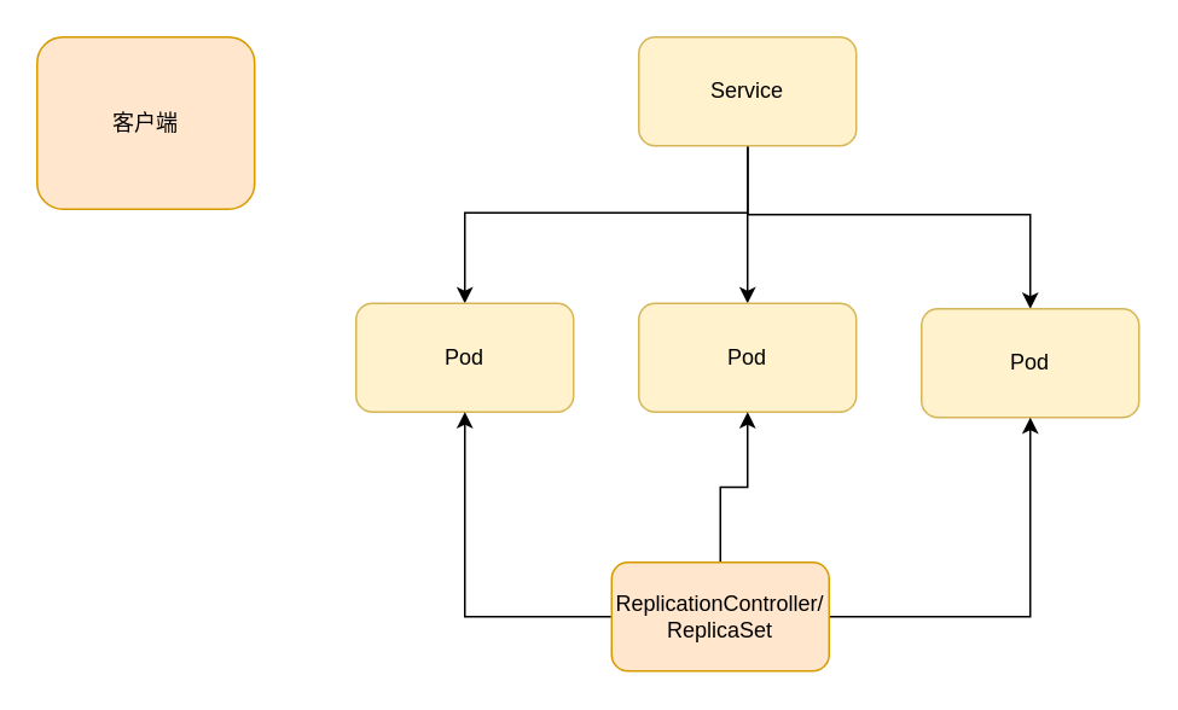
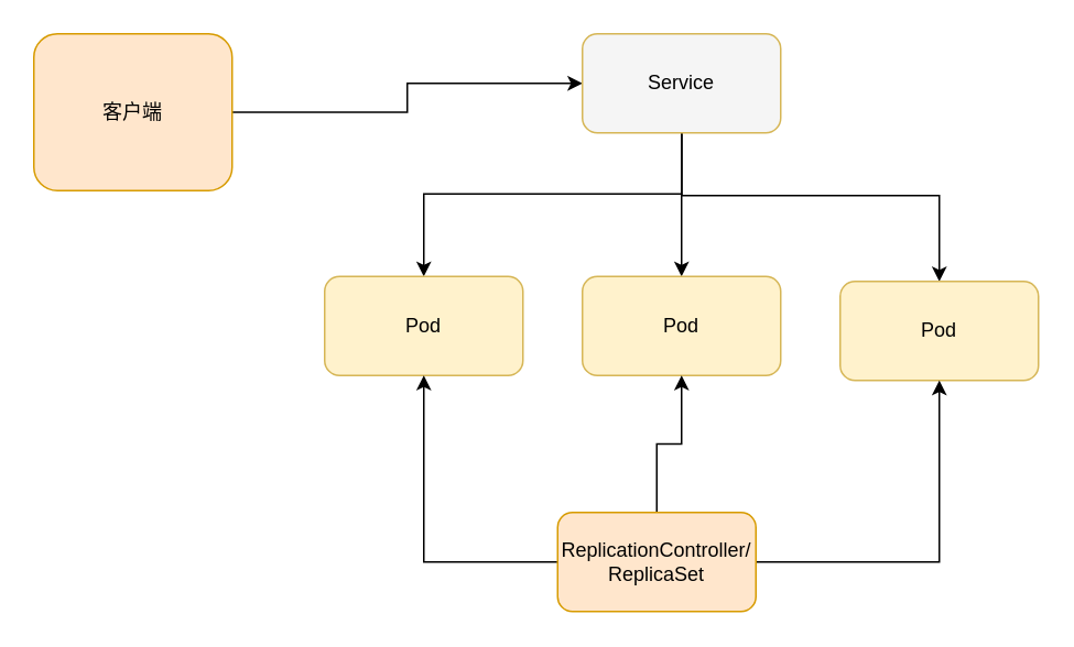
  <mxCell id="0" />
  <mxCell id="1" parent="0" />
+ <mxCell id="2" style="edgeStyle=orthogonalEdgeStyle;rounded=0;orthogonalLoop=1;jettySize=auto;html=1;entryX=0;entryY=0.5;entryDx=0;entryDy=0;" edge="1" parent="1" source="3" target="7"><mxGeometry relative="1" as="geometry" /></mxCell>
  <mxCell id="3" value="客户端" style="rounded=1;whiteSpace=wrap;html=1;fillColor=#ffe6cc;strokeColor=#d79b00;" vertex="1" parent="1"><mxGeometry x="20" y="20" width="120" height="95" as="geometry" /></mxCell>
  <mxCell id="4" style="edgeStyle=orthogonalEdgeStyle;rounded=0;orthogonalLoop=1;jettySize=auto;html=1;entryX=0.5;entryY=0;entryDx=0;entryDy=0;" edge="1" parent="1" source="7" target="8"><mxGeometry relative="1" as="geometry"><mxPoint x="412" y="119.2" as="targetPoint" /><Array as="points"><mxPoint x="412" y="117" /><mxPoint x="256" y="117" /></Array></mxGeometry></mxCell>
  <mxCell id="5" style="edgeStyle=orthogonalEdgeStyle;rounded=0;orthogonalLoop=1;jettySize=auto;html=1;entryX=0.5;entryY=0;entryDx=0;entryDy=0;" edge="1" parent="1" source="7" target="9"><mxGeometry relative="1" as="geometry" /></mxCell>
  <mxCell id="6" style="edgeStyle=orthogonalEdgeStyle;rounded=0;orthogonalLoop=1;jettySize=auto;html=1;" edge="1" parent="1" source="7" target="10"><mxGeometry relative="1" as="geometry"><Array as="points"><mxPoint x="412" y="118" /><mxPoint x="568" y="118" /></Array></mxGeometry></mxCell>
- <mxCell id="7" value="Service" style="rounded=1;whiteSpace=wrap;html=1;fillColor=#fff2cc;strokeColor=#d6b656;" vertex="1" parent="1"><mxGeometry x="352" y="20" width="120" height="60" as="geometry" /></mxCell>
+ <mxCell id="7" value="Service" style="rounded=1;whiteSpace=wrap;html=1;fillColor=#f5f5f5;strokeColor=#d6b656;" vertex="1" parent="1"><mxGeometry x="352" y="20" width="120" height="60" as="geometry" /></mxCell>
  <mxCell id="8" value="Pod" style="rounded=1;whiteSpace=wrap;html=1;fillColor=#fff2cc;strokeColor=#d6b656;" vertex="1" parent="1"><mxGeometry x="196" y="167" width="120" height="60" as="geometry" /></mxCell>
  <mxCell id="9" value="Pod" style="rounded=1;whiteSpace=wrap;html=1;fillColor=#fff2cc;strokeColor=#d6b656;" vertex="1" parent="1"><mxGeometry x="352" y="167" width="120" height="60" as="geometry" /></mxCell>
  <mxCell id="10" value="Pod" style="rounded=1;whiteSpace=wrap;html=1;fillColor=#fff2cc;strokeColor=#d6b656;" vertex="1" parent="1"><mxGeometry x="508" y="170" width="120" height="60" as="geometry" /></mxCell>
  <mxCell id="11" style="edgeStyle=orthogonalEdgeStyle;rounded=0;orthogonalLoop=1;jettySize=auto;html=1;entryX=0.5;entryY=1;entryDx=0;entryDy=0;" edge="1" parent="1" source="14" target="8"><mxGeometry relative="1" as="geometry" /></mxCell>
  <mxCell id="12" style="edgeStyle=orthogonalEdgeStyle;rounded=0;orthogonalLoop=1;jettySize=auto;html=1;entryX=0.5;entryY=1;entryDx=0;entryDy=0;" edge="1" parent="1" source="14" target="9"><mxGeometry relative="1" as="geometry" /></mxCell>
  <mxCell id="13" style="edgeStyle=orthogonalEdgeStyle;rounded=0;orthogonalLoop=1;jettySize=auto;html=1;entryX=0.5;entryY=1;entryDx=0;entryDy=0;" edge="1" parent="1" source="14" target="10"><mxGeometry relative="1" as="geometry" /></mxCell>
  <mxCell id="14" value="ReplicationController/&lt;div&gt;ReplicaSet&lt;/div&gt;" style="rounded=1;whiteSpace=wrap;html=1;fillColor=#ffe6cc;strokeColor=#d79b00;" vertex="1" parent="1"><mxGeometry x="337" y="310" width="120" height="60" as="geometry" /></mxCell>
